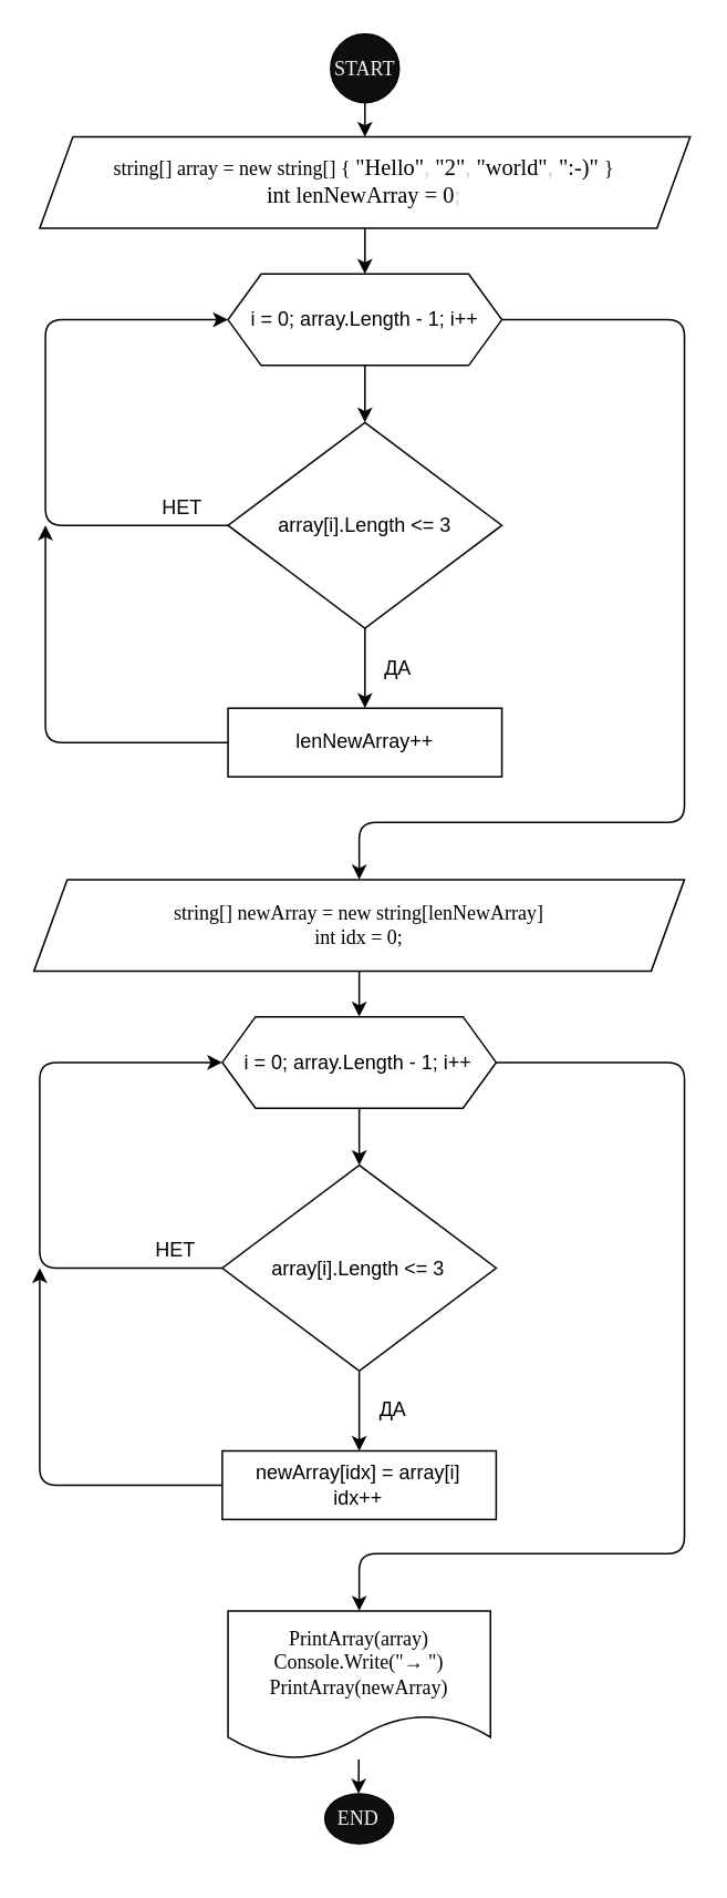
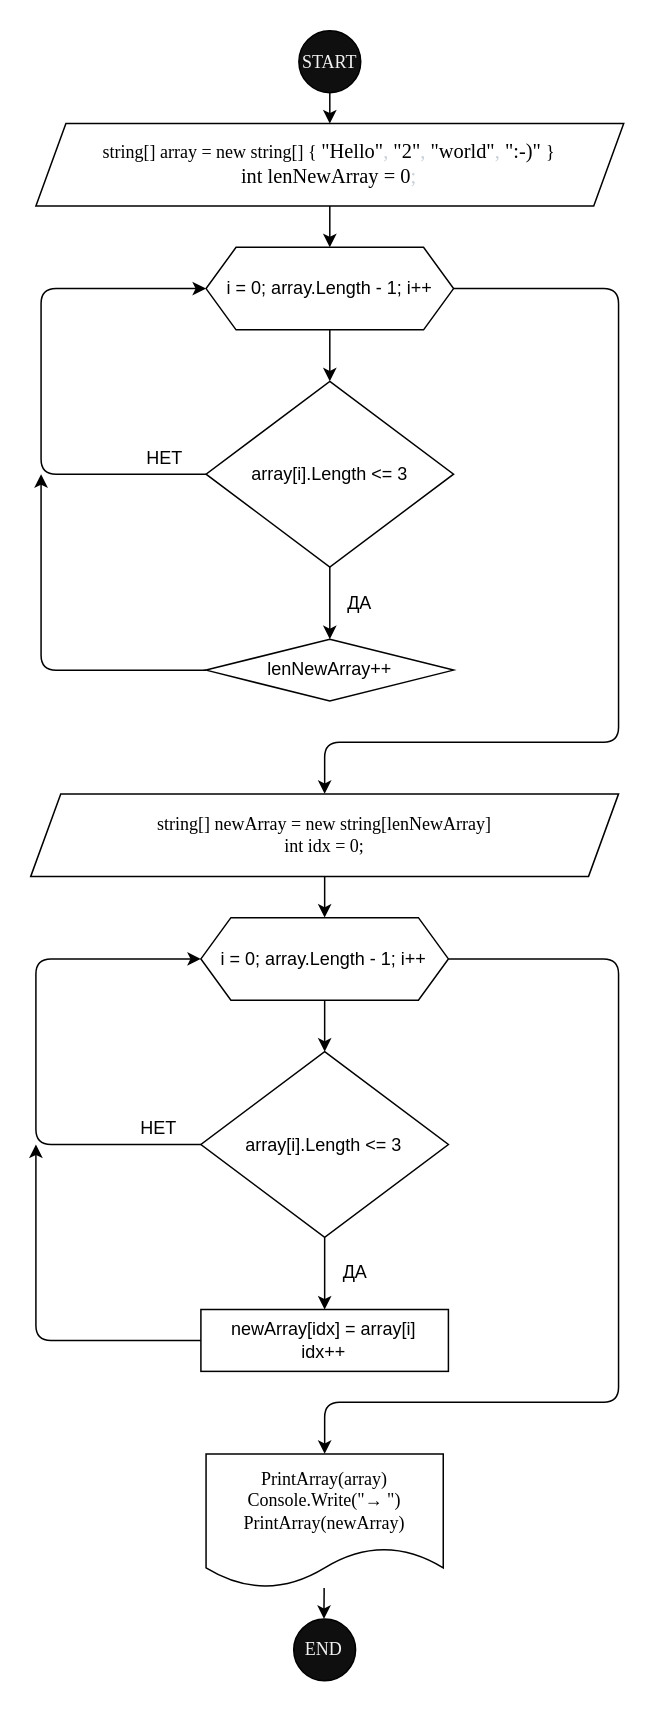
  <mxCell id="0" />
  <mxCell id="1" parent="0" />
  <mxCell id="2" value="" style="group" vertex="1" connectable="0" parent="1"><mxGeometry x="20" y="20" width="395.31" height="1100" as="geometry" /></mxCell>
  <mxCell id="3" value="START" style="ellipse;whiteSpace=wrap;html=1;aspect=fixed;fontSize=12;fontFamily=Lucida Console;fillColor=#0F0F0F;fontColor=#f2f2f2;" vertex="1" parent="2"><mxGeometry x="178.749" width="41.25" height="41.25" as="geometry" /></mxCell>
  <mxCell id="4" value="string[] array = new string[] {&amp;nbsp;&lt;span class=&quot;pl-s&quot; style=&quot;font-family: , , &amp;#34;sf mono&amp;#34; , &amp;#34;menlo&amp;#34; , &amp;#34;consolas&amp;#34; , &amp;#34;liberation mono&amp;#34; , monospace ; font-size: 13.6px ; box-sizing: border-box&quot;&gt;&lt;span class=&quot;pl-pds&quot; style=&quot;box-sizing: border-box&quot;&gt;&quot;&lt;/span&gt;Hello&lt;span class=&quot;pl-pds&quot; style=&quot;box-sizing: border-box&quot;&gt;&quot;&lt;/span&gt;&lt;/span&gt;&lt;span style=&quot;color: rgb(201 , 209 , 217) ; font-family: , , &amp;#34;sf mono&amp;#34; , &amp;#34;menlo&amp;#34; , &amp;#34;consolas&amp;#34; , &amp;#34;liberation mono&amp;#34; , monospace ; font-size: 13.6px&quot;&gt;, &lt;/span&gt;&lt;span class=&quot;pl-s&quot; style=&quot;font-family: , , &amp;#34;sf mono&amp;#34; , &amp;#34;menlo&amp;#34; , &amp;#34;consolas&amp;#34; , &amp;#34;liberation mono&amp;#34; , monospace ; font-size: 13.6px ; box-sizing: border-box&quot;&gt;&lt;span class=&quot;pl-pds&quot; style=&quot;box-sizing: border-box&quot;&gt;&quot;&lt;/span&gt;2&lt;span class=&quot;pl-pds&quot; style=&quot;box-sizing: border-box&quot;&gt;&quot;&lt;/span&gt;&lt;/span&gt;&lt;span style=&quot;color: rgb(201 , 209 , 217) ; font-family: , , &amp;#34;sf mono&amp;#34; , &amp;#34;menlo&amp;#34; , &amp;#34;consolas&amp;#34; , &amp;#34;liberation mono&amp;#34; , monospace ; font-size: 13.6px&quot;&gt;, &lt;/span&gt;&lt;span class=&quot;pl-s&quot; style=&quot;font-family: , , &amp;#34;sf mono&amp;#34; , &amp;#34;menlo&amp;#34; , &amp;#34;consolas&amp;#34; , &amp;#34;liberation mono&amp;#34; , monospace ; font-size: 13.6px ; box-sizing: border-box&quot;&gt;&lt;span class=&quot;pl-pds&quot; style=&quot;box-sizing: border-box&quot;&gt;&quot;&lt;/span&gt;world&lt;span class=&quot;pl-pds&quot; style=&quot;box-sizing: border-box&quot;&gt;&quot;&lt;/span&gt;&lt;/span&gt;&lt;span style=&quot;color: rgb(201 , 209 , 217) ; font-family: , , &amp;#34;sf mono&amp;#34; , &amp;#34;menlo&amp;#34; , &amp;#34;consolas&amp;#34; , &amp;#34;liberation mono&amp;#34; , monospace ; font-size: 13.6px&quot;&gt;, &lt;/span&gt;&lt;span class=&quot;pl-s&quot; style=&quot;font-family: , , &amp;#34;sf mono&amp;#34; , &amp;#34;menlo&amp;#34; , &amp;#34;consolas&amp;#34; , &amp;#34;liberation mono&amp;#34; , monospace ; font-size: 13.6px ; box-sizing: border-box&quot;&gt;&lt;span class=&quot;pl-pds&quot; style=&quot;box-sizing: border-box&quot;&gt;&quot;&lt;/span&gt;:-)&lt;span class=&quot;pl-pds&quot; style=&quot;box-sizing: border-box&quot;&gt;&quot;&amp;nbsp;&lt;/span&gt;&lt;/span&gt;&lt;span&gt;}&lt;br&gt;&lt;/span&gt;&lt;span class=&quot;pl-k&quot; style=&quot;font-family: , , &amp;#34;sf mono&amp;#34; , &amp;#34;menlo&amp;#34; , &amp;#34;consolas&amp;#34; , &amp;#34;liberation mono&amp;#34; , monospace ; font-size: 13.6px ; box-sizing: border-box&quot;&gt;int&lt;/span&gt;&lt;span style=&quot;color: rgb(201 , 209 , 217) ; font-family: , , &amp;#34;sf mono&amp;#34; , &amp;#34;menlo&amp;#34; , &amp;#34;consolas&amp;#34; , &amp;#34;liberation mono&amp;#34; , monospace ; font-size: 13.6px&quot;&gt; &lt;/span&gt;&lt;span class=&quot;pl-en&quot; style=&quot;font-family: , , &amp;#34;sf mono&amp;#34; , &amp;#34;menlo&amp;#34; , &amp;#34;consolas&amp;#34; , &amp;#34;liberation mono&amp;#34; , monospace ; font-size: 13.6px ; box-sizing: border-box&quot;&gt;lenNewArray&lt;/span&gt;&lt;span style=&quot;color: rgb(201 , 209 , 217) ; font-family: , , &amp;#34;sf mono&amp;#34; , &amp;#34;menlo&amp;#34; , &amp;#34;consolas&amp;#34; , &amp;#34;liberation mono&amp;#34; , monospace ; font-size: 13.6px&quot;&gt; &lt;/span&gt;&lt;span class=&quot;pl-k&quot; style=&quot;font-family: , , &amp;#34;sf mono&amp;#34; , &amp;#34;menlo&amp;#34; , &amp;#34;consolas&amp;#34; , &amp;#34;liberation mono&amp;#34; , monospace ; font-size: 13.6px ; box-sizing: border-box&quot;&gt;=&lt;/span&gt;&lt;span style=&quot;color: rgb(201 , 209 , 217) ; font-family: , , &amp;#34;sf mono&amp;#34; , &amp;#34;menlo&amp;#34; , &amp;#34;consolas&amp;#34; , &amp;#34;liberation mono&amp;#34; , monospace ; font-size: 13.6px&quot;&gt; &lt;/span&gt;&lt;span class=&quot;pl-c1&quot; style=&quot;font-family: , , &amp;#34;sf mono&amp;#34; , &amp;#34;menlo&amp;#34; , &amp;#34;consolas&amp;#34; , &amp;#34;liberation mono&amp;#34; , monospace ; font-size: 13.6px ; box-sizing: border-box&quot;&gt;0&lt;/span&gt;&lt;span style=&quot;color: rgb(201 , 209 , 217) ; font-family: , , &amp;#34;sf mono&amp;#34; , &amp;#34;menlo&amp;#34; , &amp;#34;consolas&amp;#34; , &amp;#34;liberation mono&amp;#34; , monospace ; font-size: 13.6px&quot;&gt;;&lt;/span&gt;&lt;span&gt;&lt;br&gt;&lt;/span&gt;" style="shape=parallelogram;perimeter=parallelogramPerimeter;whiteSpace=wrap;html=1;fixedSize=1;fontFamily=Lucida Console;" vertex="1" parent="2"><mxGeometry x="3.437" y="61.875" width="391.873" height="55.0" as="geometry" /></mxCell>
  <mxCell id="5" value="" style="edgeStyle=none;html=1;" edge="1" parent="2" source="3" target="4"><mxGeometry relative="1" as="geometry" /></mxCell>
- <mxCell id="6" value="END" style="ellipse;whiteSpace=wrap;html=1;aspect=fixed;fontSize=12;fontFamily=Lucida Console;fillColor=#0F0F0F;fontColor=#f2f2f2;" vertex="1" parent="2"><mxGeometry x="175.311" y="1058.75" width="41.25" height="30" as="geometry" /></mxCell>
+ <mxCell id="6" value="END" style="ellipse;whiteSpace=wrap;html=1;aspect=fixed;fontSize=12;fontFamily=Lucida Console;fillColor=#0F0F0F;fontColor=#f2f2f2;" vertex="1" parent="2"><mxGeometry x="175.311" y="1058.75" width="41.25" height="41.25" as="geometry" /></mxCell>
  <mxCell id="7" value="" style="edgeStyle=none;html=1;" edge="1" parent="2" source="8" target="6"><mxGeometry relative="1" as="geometry" /></mxCell>
  <mxCell id="8" value="PrintArray(array) Console.Write(&quot;→ &quot;) PrintArray(newArray)" style="shape=document;whiteSpace=wrap;html=1;boundedLbl=1;fontFamily=Lucida Console;" vertex="1" parent="2"><mxGeometry x="116.874" y="948.75" width="158.124" height="89.375" as="geometry" /></mxCell>
  <mxCell id="9" value="i = 0; array.Length - 1; i++" style="shape=hexagon;perimeter=hexagonPerimeter2;whiteSpace=wrap;html=1;fixedSize=1;" vertex="1" parent="2"><mxGeometry x="116.874" y="144.375" width="164.999" height="55.0" as="geometry" /></mxCell>
  <mxCell id="10" value="" style="edgeStyle=none;html=1;" edge="1" parent="2" source="4" target="9"><mxGeometry relative="1" as="geometry" /></mxCell>
  <mxCell id="11" style="edgeStyle=none;html=1;entryX=0;entryY=0.5;entryDx=0;entryDy=0;" edge="1" parent="2" source="12" target="9"><mxGeometry relative="1" as="geometry"><Array as="points"><mxPoint x="6.875" y="295.625" /><mxPoint x="6.875" y="171.875" /></Array></mxGeometry></mxCell>
  <mxCell id="12" value="array[i].Length &amp;lt;= 3" style="rhombus;whiteSpace=wrap;html=1;" vertex="1" parent="2"><mxGeometry x="116.874" y="233.75" width="164.999" height="123.75" as="geometry" /></mxCell>
  <mxCell id="13" value="" style="edgeStyle=none;html=1;" edge="1" parent="2" source="9" target="12"><mxGeometry relative="1" as="geometry" /></mxCell>
  <mxCell id="14" value="НЕТ" style="text;html=1;strokeColor=none;fillColor=none;align=center;verticalAlign=middle;whiteSpace=wrap;rounded=0;" vertex="1" parent="2"><mxGeometry x="68.75" y="275" width="41.25" height="20.625" as="geometry" /></mxCell>
  <mxCell id="15" style="edgeStyle=none;html=1;" edge="1" parent="2" source="16"><mxGeometry relative="1" as="geometry"><mxPoint x="6.875" y="295.625" as="targetPoint" /><Array as="points"><mxPoint x="6.875" y="426.25" /></Array></mxGeometry></mxCell>
- <mxCell id="16" value="lenNewArray++" style="whiteSpace=wrap;html=1;" vertex="1" parent="2"><mxGeometry x="116.874" y="405.625" width="164.999" height="41.25" as="geometry" /></mxCell>
+ <mxCell id="16" value="lenNewArray++" style="rhombus;whiteSpace=wrap;html=1;" vertex="1" parent="2"><mxGeometry x="116.874" y="405.625" width="164.999" height="41.25" as="geometry" /></mxCell>
  <mxCell id="17" value="" style="edgeStyle=none;html=1;" edge="1" parent="2" source="12" target="16"><mxGeometry relative="1" as="geometry" /></mxCell>
  <mxCell id="18" value="ДА" style="text;html=1;strokeColor=none;fillColor=none;align=center;verticalAlign=middle;whiteSpace=wrap;rounded=0;" vertex="1" parent="2"><mxGeometry x="199.374" y="371.25" width="41.25" height="20.625" as="geometry" /></mxCell>
  <mxCell id="19" style="edgeStyle=none;html=1;entryX=0.5;entryY=0;entryDx=0;entryDy=0;" edge="1" parent="2" source="20" target="8"><mxGeometry relative="1" as="geometry"><Array as="points"><mxPoint x="391.873" y="618.75" /><mxPoint x="391.873" y="914.375" /><mxPoint x="195.936" y="914.375" /></Array></mxGeometry></mxCell>
  <mxCell id="20" value="i = 0; array.Length - 1; i++" style="shape=hexagon;perimeter=hexagonPerimeter2;whiteSpace=wrap;html=1;fixedSize=1;" vertex="1" parent="2"><mxGeometry x="113.437" y="591.25" width="164.999" height="55.0" as="geometry" /></mxCell>
  <mxCell id="21" style="edgeStyle=none;html=1;entryX=0;entryY=0.5;entryDx=0;entryDy=0;" edge="1" parent="2" source="22" target="20"><mxGeometry relative="1" as="geometry"><Array as="points"><mxPoint x="3.437" y="742.5" /><mxPoint x="3.437" y="618.75" /></Array></mxGeometry></mxCell>
  <mxCell id="22" value="array[i].Length &amp;lt;= 3" style="rhombus;whiteSpace=wrap;html=1;" vertex="1" parent="2"><mxGeometry x="113.437" y="680.625" width="164.999" height="123.75" as="geometry" /></mxCell>
  <mxCell id="23" value="" style="edgeStyle=none;html=1;" edge="1" parent="2" source="20" target="22"><mxGeometry relative="1" as="geometry" /></mxCell>
  <mxCell id="24" value="НЕТ" style="text;html=1;strokeColor=none;fillColor=none;align=center;verticalAlign=middle;whiteSpace=wrap;rounded=0;" vertex="1" parent="2"><mxGeometry x="65.312" y="721.875" width="41.25" height="20.625" as="geometry" /></mxCell>
  <mxCell id="25" style="edgeStyle=none;html=1;" edge="1" parent="2" source="26"><mxGeometry relative="1" as="geometry"><mxPoint x="3.437" y="742.5" as="targetPoint" /><Array as="points"><mxPoint x="3.437" y="873.125" /></Array></mxGeometry></mxCell>
  <mxCell id="26" value="newArray[idx] = array[i]&lt;br&gt;idx++" style="whiteSpace=wrap;html=1;" vertex="1" parent="2"><mxGeometry x="113.437" y="852.5" width="164.999" height="41.25" as="geometry" /></mxCell>
  <mxCell id="27" value="ДА" style="text;html=1;strokeColor=none;fillColor=none;align=center;verticalAlign=middle;whiteSpace=wrap;rounded=0;" vertex="1" parent="2"><mxGeometry x="195.936" y="818.125" width="41.25" height="20.625" as="geometry" /></mxCell>
  <mxCell id="28" value="" style="edgeStyle=none;html=1;entryX=0.5;entryY=0;entryDx=0;entryDy=0;exitX=0.5;exitY=1;exitDx=0;exitDy=0;" edge="1" parent="2" source="22" target="26"><mxGeometry relative="1" as="geometry"><mxPoint x="154.687" y="825.0" as="sourcePoint" /><mxPoint x="147.812" y="831.875" as="targetPoint" /></mxGeometry></mxCell>
  <mxCell id="29" value="" style="edgeStyle=none;html=1;" edge="1" parent="2" source="30" target="20"><mxGeometry relative="1" as="geometry" /></mxCell>
  <mxCell id="30" value="&lt;span&gt;string[] newArray = new string[lenNewArray]&lt;br&gt;int idx = 0;&lt;br&gt;&lt;/span&gt;" style="shape=parallelogram;perimeter=parallelogramPerimeter;whiteSpace=wrap;html=1;fixedSize=1;fontFamily=Lucida Console;" vertex="1" parent="2"><mxGeometry y="508.75" width="391.873" height="55.0" as="geometry" /></mxCell>
  <mxCell id="31" style="edgeStyle=none;html=1;entryX=0.5;entryY=0;entryDx=0;entryDy=0;" edge="1" parent="2" source="9" target="30"><mxGeometry relative="1" as="geometry"><mxPoint x="89.374" y="488.125" as="targetPoint" /><Array as="points"><mxPoint x="391.873" y="171.875" /><mxPoint x="391.873" y="474.375" /><mxPoint x="195.936" y="474.375" /></Array></mxGeometry></mxCell>
